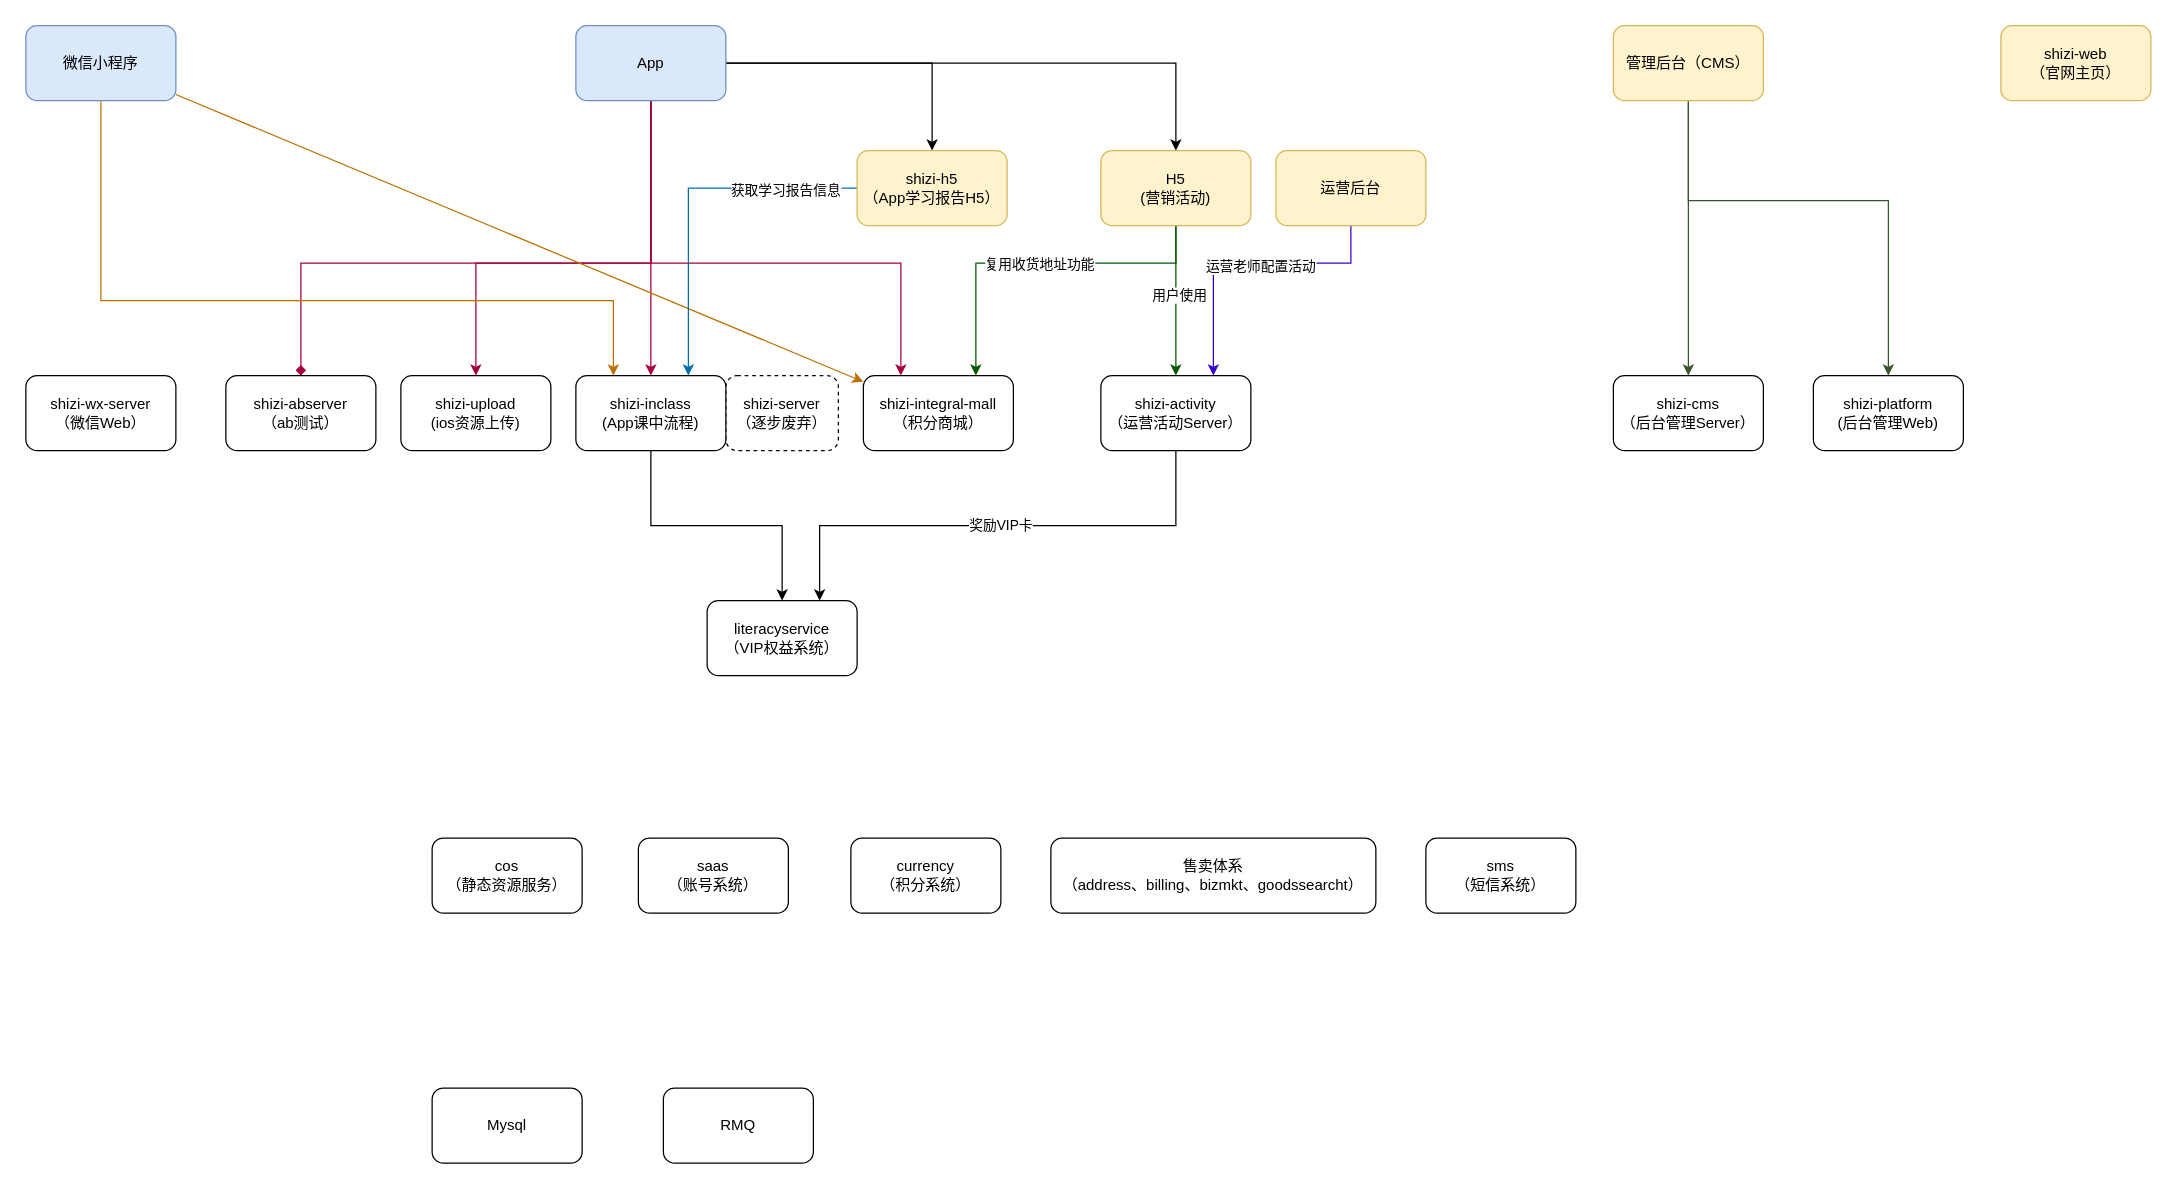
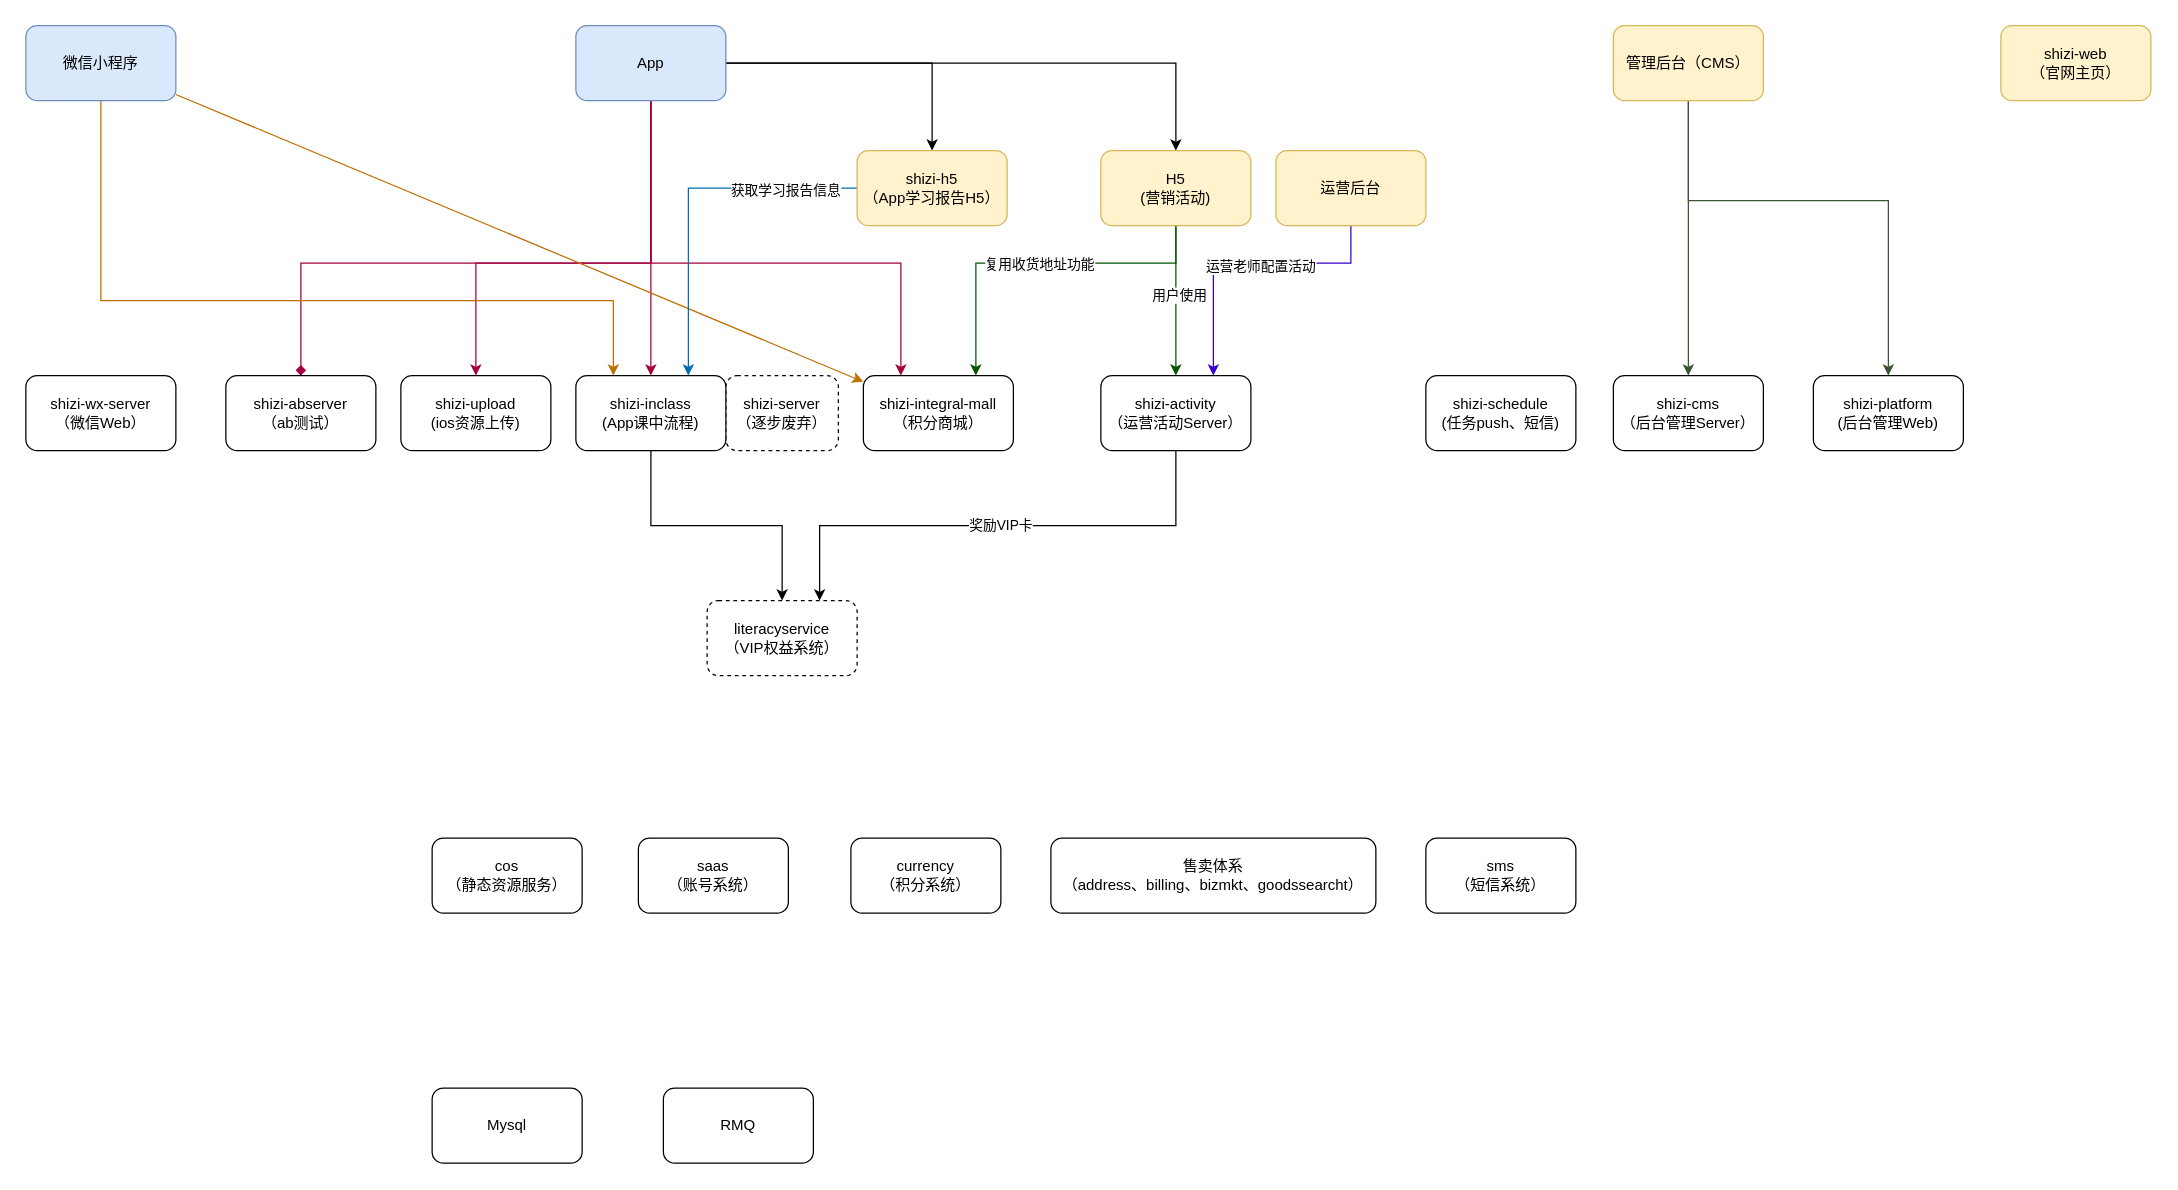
  <mxCell id="0" />
  <mxCell id="1" parent="0" />
  <mxCell id="2" style="edgeStyle=orthogonalEdgeStyle;rounded=0;orthogonalLoop=1;jettySize=auto;html=1;entryX=0.5;entryY=0;entryDx=0;entryDy=0;fillColor=#d80073;strokeColor=#A50040;" edge="1" parent="1" source="8" target="22"><mxGeometry relative="1" as="geometry" /></mxCell>
  <mxCell id="3" style="rounded=0;orthogonalLoop=1;jettySize=auto;html=1;entryX=0.25;entryY=0;entryDx=0;entryDy=0;edgeStyle=orthogonalEdgeStyle;fillColor=#d80073;strokeColor=#A50040;" edge="1" parent="1" source="8" target="23"><mxGeometry relative="1" as="geometry"><Array as="points"><mxPoint x="520" y="210" /><mxPoint x="720" y="210" /></Array></mxGeometry></mxCell>
  <mxCell id="4" style="edgeStyle=orthogonalEdgeStyle;rounded=0;orthogonalLoop=1;jettySize=auto;html=1;entryX=0.5;entryY=0;entryDx=0;entryDy=0;" edge="1" parent="1" source="8" target="41"><mxGeometry relative="1" as="geometry" /></mxCell>
  <mxCell id="5" style="edgeStyle=orthogonalEdgeStyle;rounded=0;orthogonalLoop=1;jettySize=auto;html=1;entryX=0.5;entryY=0;entryDx=0;entryDy=0;" edge="1" parent="1" source="8" target="13"><mxGeometry relative="1" as="geometry" /></mxCell>
  <mxCell id="6" style="edgeStyle=orthogonalEdgeStyle;rounded=0;orthogonalLoop=1;jettySize=auto;html=1;entryX=0.5;entryY=0;entryDx=0;entryDy=0;fillColor=#d80073;strokeColor=#A50040;endArrow=diamond;" edge="1" parent="1" source="8" target="43"><mxGeometry relative="1" as="geometry"><Array as="points"><mxPoint x="520" y="210" /><mxPoint x="240" y="210" /></Array></mxGeometry></mxCell>
  <mxCell id="7" style="edgeStyle=orthogonalEdgeStyle;rounded=0;orthogonalLoop=1;jettySize=auto;html=1;fillColor=#d80073;strokeColor=#A50040;" edge="1" parent="1" source="8" target="42"><mxGeometry relative="1" as="geometry"><Array as="points"><mxPoint x="520" y="210" /><mxPoint x="380" y="210" /></Array></mxGeometry></mxCell>
  <mxCell id="8" value="App" style="rounded=1;whiteSpace=wrap;html=1;fillColor=#dae8fc;strokeColor=#6c8ebf;" vertex="1" parent="1"><mxGeometry x="460" y="20" width="120" height="60" as="geometry" /></mxCell>
  <mxCell id="9" style="edgeStyle=none;rounded=0;orthogonalLoop=1;jettySize=auto;html=1;entryX=0.5;entryY=0;entryDx=0;entryDy=0;fillColor=#008a00;strokeColor=#005700;" edge="1" parent="1" source="13" target="26"><mxGeometry relative="1" as="geometry" /></mxCell>
  <mxCell id="10" value="用户使用" style="edgeLabel;html=1;align=center;verticalAlign=middle;resizable=0;points=[];" vertex="1" connectable="0" parent="9"><mxGeometry x="-0.085" y="2" relative="1" as="geometry"><mxPoint as="offset" /></mxGeometry></mxCell>
  <mxCell id="11" style="edgeStyle=orthogonalEdgeStyle;rounded=0;orthogonalLoop=1;jettySize=auto;html=1;entryX=0.75;entryY=0;entryDx=0;entryDy=0;fillColor=#008a00;strokeColor=#005700;" edge="1" parent="1" source="13" target="23"><mxGeometry relative="1" as="geometry"><Array as="points"><mxPoint x="940" y="210" /><mxPoint x="780" y="210" /></Array></mxGeometry></mxCell>
  <mxCell id="12" value="复用收货地址功能" style="edgeLabel;html=1;align=center;verticalAlign=middle;resizable=0;points=[];" vertex="1" connectable="0" parent="11"><mxGeometry relative="1" as="geometry"><mxPoint as="offset" /></mxGeometry></mxCell>
  <mxCell id="13" value="H5&lt;br&gt;(营销活动)" style="rounded=1;whiteSpace=wrap;html=1;fillColor=#fff2cc;strokeColor=#d6b656;" vertex="1" parent="1"><mxGeometry x="880" y="120" width="120" height="60" as="geometry" /></mxCell>
  <mxCell id="14" style="edgeStyle=orthogonalEdgeStyle;rounded=0;orthogonalLoop=1;jettySize=auto;html=1;entryX=0.75;entryY=0;entryDx=0;entryDy=0;entryPerimeter=0;fillColor=#6a00ff;strokeColor=#3700CC;" edge="1" parent="1" source="16" target="26"><mxGeometry relative="1" as="geometry"><Array as="points"><mxPoint x="1080" y="210" /><mxPoint x="970" y="210" /></Array></mxGeometry></mxCell>
  <mxCell id="15" value="运营老师配置活动" style="edgeLabel;html=1;align=center;verticalAlign=middle;resizable=0;points=[];" vertex="1" connectable="0" parent="14"><mxGeometry x="-0.102" y="2" relative="1" as="geometry"><mxPoint as="offset" /></mxGeometry></mxCell>
  <mxCell id="16" value="运营后台" style="rounded=1;whiteSpace=wrap;html=1;fillColor=#fff2cc;strokeColor=#d6b656;" vertex="1" parent="1"><mxGeometry x="1020" y="120" width="120" height="60" as="geometry" /></mxCell>
  <mxCell id="17" style="edgeStyle=orthogonalEdgeStyle;rounded=0;orthogonalLoop=1;jettySize=auto;html=1;fillColor=#6d8764;strokeColor=#3A5431;" edge="1" parent="1" source="19" target="33"><mxGeometry relative="1" as="geometry" /></mxCell>
  <mxCell id="18" style="edgeStyle=orthogonalEdgeStyle;rounded=0;orthogonalLoop=1;jettySize=auto;html=1;fillColor=#6d8764;strokeColor=#3A5431;" edge="1" parent="1" source="19" target="34"><mxGeometry relative="1" as="geometry"><Array as="points"><mxPoint x="1350" y="160" /><mxPoint x="1510" y="160" /></Array></mxGeometry></mxCell>
  <mxCell id="19" value="管理后台（CMS）" style="rounded=1;whiteSpace=wrap;html=1;fillColor=#fff2cc;strokeColor=#d6b656;" vertex="1" parent="1"><mxGeometry x="1290" y="20" width="120" height="60" as="geometry" /></mxCell>
  <mxCell id="20" value="shizi-server&lt;br&gt;（逐步废弃）" style="rounded=1;whiteSpace=wrap;html=1;dashed=1;" vertex="1" parent="1"><mxGeometry x="580" y="300" width="90" height="60" as="geometry" /></mxCell>
  <mxCell id="21" style="edgeStyle=orthogonalEdgeStyle;rounded=0;orthogonalLoop=1;jettySize=auto;html=1;entryX=0.5;entryY=0;entryDx=0;entryDy=0;" edge="1" parent="1" source="22" target="27"><mxGeometry relative="1" as="geometry" /></mxCell>
  <mxCell id="22" value="shizi-inclass&lt;br&gt;(App课中流程)" style="rounded=1;whiteSpace=wrap;html=1;" vertex="1" parent="1"><mxGeometry x="460" y="300" width="120" height="60" as="geometry" /></mxCell>
  <mxCell id="23" value="shizi-integral-mall&lt;br&gt;（积分商城）" style="rounded=1;whiteSpace=wrap;html=1;" vertex="1" parent="1"><mxGeometry x="690" y="300" width="120" height="60" as="geometry" /></mxCell>
  <mxCell id="24" style="edgeStyle=orthogonalEdgeStyle;rounded=0;orthogonalLoop=1;jettySize=auto;html=1;entryX=0.75;entryY=0;entryDx=0;entryDy=0;" edge="1" parent="1" source="26" target="27"><mxGeometry relative="1" as="geometry"><Array as="points"><mxPoint x="940" y="420" /><mxPoint x="655" y="420" /></Array></mxGeometry></mxCell>
  <mxCell id="25" value="奖励VIP卡" style="edgeLabel;html=1;align=center;verticalAlign=middle;resizable=0;points=[];" vertex="1" connectable="0" parent="24"><mxGeometry x="-0.008" y="-1" relative="1" as="geometry"><mxPoint as="offset" /></mxGeometry></mxCell>
  <mxCell id="26" value="shizi-activity&lt;br&gt;（运营活动Server）" style="rounded=1;whiteSpace=wrap;html=1;" vertex="1" parent="1"><mxGeometry x="880" y="300" width="120" height="60" as="geometry" /></mxCell>
- <mxCell id="27" value="literacyservice&lt;br&gt;（VIP权益系统）" style="rounded=1;whiteSpace=wrap;html=1;" vertex="1" parent="1"><mxGeometry x="565" y="480" width="120" height="60" as="geometry" /></mxCell>
+ <mxCell id="27" value="literacyservice&lt;br&gt;（VIP权益系统）" style="rounded=1;whiteSpace=wrap;html=1;dashed=1;" vertex="1" parent="1"><mxGeometry x="565" y="480" width="120" height="60" as="geometry" /></mxCell>
  <mxCell id="28" value="cos&lt;br&gt;（静态资源服务）" style="rounded=1;whiteSpace=wrap;html=1;" vertex="1" parent="1"><mxGeometry x="345" y="670" width="120" height="60" as="geometry" /></mxCell>
  <mxCell id="29" value="saas&lt;br&gt;（账号系统）" style="rounded=1;whiteSpace=wrap;html=1;" vertex="1" parent="1"><mxGeometry x="510" y="670" width="120" height="60" as="geometry" /></mxCell>
  <mxCell id="30" value="sms&lt;br&gt;（短信系统）" style="rounded=1;whiteSpace=wrap;html=1;" vertex="1" parent="1"><mxGeometry x="1140" y="670" width="120" height="60" as="geometry" /></mxCell>
  <mxCell id="31" value="售卖体系&lt;br&gt;（address、billing、bizmkt、goodssearcht）" style="rounded=1;whiteSpace=wrap;html=1;" vertex="1" parent="1"><mxGeometry x="840" y="670" width="260" height="60" as="geometry" /></mxCell>
  <mxCell id="32" value="&lt;span&gt;currency&lt;br&gt;（积分系统）&lt;br&gt;&lt;/span&gt;" style="rounded=1;whiteSpace=wrap;html=1;" vertex="1" parent="1"><mxGeometry x="680" y="670" width="120" height="60" as="geometry" /></mxCell>
  <mxCell id="33" value="shizi-cms&lt;br&gt;（后台管理Server）" style="rounded=1;whiteSpace=wrap;html=1;" vertex="1" parent="1"><mxGeometry x="1290" y="300" width="120" height="60" as="geometry" /></mxCell>
  <mxCell id="34" value="shizi-platform&lt;br&gt;(后台管理Web)" style="rounded=1;whiteSpace=wrap;html=1;" vertex="1" parent="1"><mxGeometry x="1450" y="300" width="120" height="60" as="geometry" /></mxCell>
  <mxCell id="35" value="shizi-wx-server&lt;br&gt;（微信Web）" style="rounded=1;whiteSpace=wrap;html=1;" vertex="1" parent="1"><mxGeometry x="20" y="300" width="120" height="60" as="geometry" /></mxCell>
  <mxCell id="36" style="edgeStyle=none;rounded=0;orthogonalLoop=1;jettySize=auto;html=1;fillColor=#f0a30a;strokeColor=#BD7000;" edge="1" parent="1" source="38" target="23"><mxGeometry relative="1" as="geometry" /></mxCell>
  <mxCell id="37" style="edgeStyle=orthogonalEdgeStyle;rounded=0;orthogonalLoop=1;jettySize=auto;html=1;entryX=0.25;entryY=0;entryDx=0;entryDy=0;fillColor=#f0a30a;strokeColor=#BD7000;" edge="1" parent="1" source="38" target="22"><mxGeometry relative="1" as="geometry"><Array as="points"><mxPoint x="80" y="240" /><mxPoint x="490" y="240" /></Array></mxGeometry></mxCell>
  <mxCell id="38" value="微信小程序" style="rounded=1;whiteSpace=wrap;html=1;fillColor=#dae8fc;strokeColor=#6c8ebf;" vertex="1" parent="1"><mxGeometry x="20" y="20" width="120" height="60" as="geometry" /></mxCell>
  <mxCell id="39" value="" style="edgeStyle=orthogonalEdgeStyle;rounded=0;orthogonalLoop=1;jettySize=auto;html=1;entryX=0.75;entryY=0;entryDx=0;entryDy=0;fillColor=#1ba1e2;strokeColor=#006EAF;" edge="1" parent="1" source="41" target="22"><mxGeometry relative="1" as="geometry"><mxPoint x="520" y="300" as="targetPoint" /></mxGeometry></mxCell>
  <mxCell id="40" value="获取学习报告信息" style="edgeLabel;html=1;align=center;verticalAlign=middle;resizable=0;points=[];" vertex="1" connectable="0" parent="39"><mxGeometry x="-0.593" y="1" relative="1" as="geometry"><mxPoint as="offset" /></mxGeometry></mxCell>
  <mxCell id="41" value="shizi-h5&lt;br&gt;（App学习报告H5）" style="rounded=1;whiteSpace=wrap;html=1;fillColor=#fff2cc;strokeColor=#d6b656;" vertex="1" parent="1"><mxGeometry x="685" y="120" width="120" height="60" as="geometry" /></mxCell>
  <mxCell id="42" value="shizi-upload&lt;br&gt;(ios资源上传)" style="rounded=1;whiteSpace=wrap;html=1;" vertex="1" parent="1"><mxGeometry x="320" y="300" width="120" height="60" as="geometry" /></mxCell>
  <mxCell id="43" value="shizi-abserver&lt;br&gt;（ab测试）" style="rounded=1;whiteSpace=wrap;html=1;" vertex="1" parent="1"><mxGeometry x="180" y="300" width="120" height="60" as="geometry" /></mxCell>
+ <mxCell id="44" value="shizi-schedule&lt;br&gt;(任务push、短信)" style="rounded=1;whiteSpace=wrap;html=1;" vertex="1" parent="1"><mxGeometry x="1140" y="300" width="120" height="60" as="geometry" /></mxCell>
  <mxCell id="45" value="shizi-web&lt;br&gt;（官网主页）" style="rounded=1;whiteSpace=wrap;html=1;fillColor=#fff2cc;strokeColor=#d6b656;" vertex="1" parent="1"><mxGeometry x="1600" y="20" width="120" height="60" as="geometry" /></mxCell>
  <mxCell id="46" value="Mysql" style="rounded=1;whiteSpace=wrap;html=1;" vertex="1" parent="1"><mxGeometry x="345" y="870" width="120" height="60" as="geometry" /></mxCell>
  <mxCell id="47" value="RMQ" style="rounded=1;whiteSpace=wrap;html=1;" vertex="1" parent="1"><mxGeometry x="530" y="870" width="120" height="60" as="geometry" /></mxCell>
